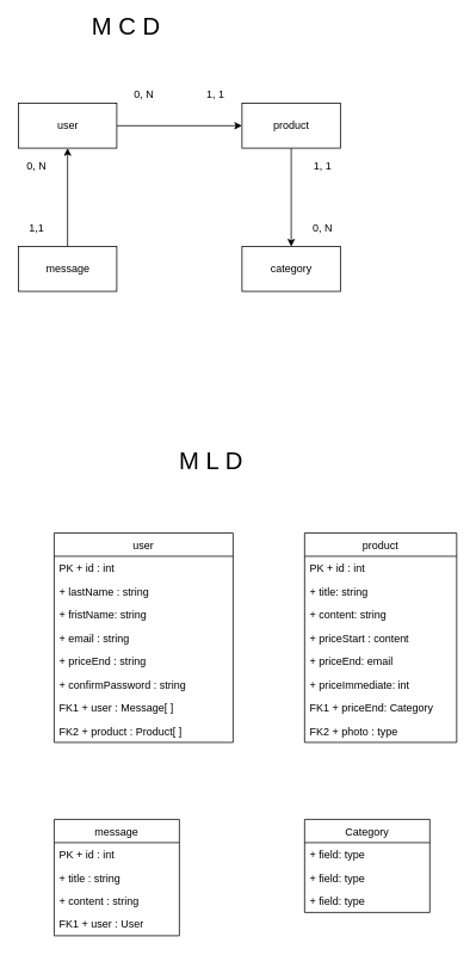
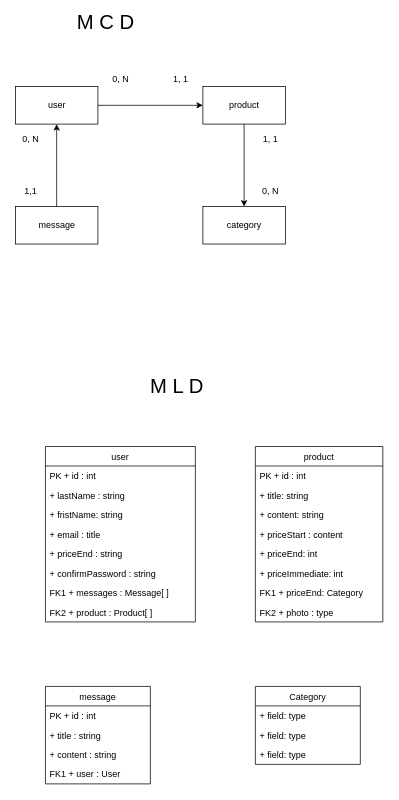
  <mxCell id="0" />
  <mxCell id="1" parent="0" />
  <mxCell id="2" style="edgeStyle=orthogonalEdgeStyle;rounded=0;orthogonalLoop=1;jettySize=auto;html=1;" edge="1" parent="1" source="3" target="7"><mxGeometry relative="1" as="geometry" /></mxCell>
  <mxCell id="3" value="user" style="html=1;" vertex="1" parent="1"><mxGeometry x="20" y="115" width="110" height="50" as="geometry" /></mxCell>
  <mxCell id="4" value="&lt;font style=&quot;font-size: 27px&quot;&gt;M C D&lt;/font&gt;" style="text;html=1;align=center;verticalAlign=middle;resizable=0;points=[];autosize=1;" vertex="1" parent="1"><mxGeometry x="95" y="20" width="90" height="20" as="geometry" /></mxCell>
  <mxCell id="5" value="category" style="html=1;" vertex="1" parent="1"><mxGeometry x="270" y="275" width="110" height="50" as="geometry" /></mxCell>
  <mxCell id="6" style="edgeStyle=orthogonalEdgeStyle;rounded=0;orthogonalLoop=1;jettySize=auto;html=1;" edge="1" parent="1" source="7" target="5"><mxGeometry relative="1" as="geometry" /></mxCell>
  <mxCell id="7" value="product" style="html=1;" vertex="1" parent="1"><mxGeometry x="270" y="115" width="110" height="50" as="geometry" /></mxCell>
  <mxCell id="8" style="edgeStyle=orthogonalEdgeStyle;rounded=0;orthogonalLoop=1;jettySize=auto;html=1;exitX=0.5;exitY=0;exitDx=0;exitDy=0;entryX=0.5;entryY=1;entryDx=0;entryDy=0;" edge="1" parent="1" source="9" target="3"><mxGeometry relative="1" as="geometry" /></mxCell>
  <mxCell id="9" value="message" style="html=1;" vertex="1" parent="1"><mxGeometry x="20" y="275" width="110" height="50" as="geometry" /></mxCell>
  <mxCell id="10" value="1,1" style="text;html=1;align=center;verticalAlign=middle;resizable=0;points=[];autosize=1;" vertex="1" parent="1"><mxGeometry x="25" y="245" width="30" height="20" as="geometry" /></mxCell>
  <mxCell id="11" value="0, N" style="text;html=1;align=center;verticalAlign=middle;resizable=0;points=[];autosize=1;" vertex="1" parent="1"><mxGeometry x="20" y="175" width="40" height="20" as="geometry" /></mxCell>
  <mxCell id="12" value="0, N" style="text;html=1;align=center;verticalAlign=middle;resizable=0;points=[];autosize=1;" vertex="1" parent="1"><mxGeometry x="140" y="95" width="40" height="20" as="geometry" /></mxCell>
  <mxCell id="13" value="1, 1" style="text;html=1;align=center;verticalAlign=middle;resizable=0;points=[];autosize=1;" vertex="1" parent="1"><mxGeometry x="220" y="95" width="40" height="20" as="geometry" /></mxCell>
  <mxCell id="14" value="1, 1" style="text;html=1;align=center;verticalAlign=middle;resizable=0;points=[];autosize=1;" vertex="1" parent="1"><mxGeometry x="340" y="175" width="40" height="20" as="geometry" /></mxCell>
  <mxCell id="15" value="0, N" style="text;html=1;align=center;verticalAlign=middle;resizable=0;points=[];autosize=1;" vertex="1" parent="1"><mxGeometry x="340" y="245" width="40" height="20" as="geometry" /></mxCell>
  <mxCell id="16" value="user" style="swimlane;fontStyle=0;childLayout=stackLayout;horizontal=1;startSize=26;fillColor=none;horizontalStack=0;resizeParent=1;resizeParentMax=0;resizeLast=0;collapsible=1;marginBottom=0;" vertex="1" parent="1"><mxGeometry x="60" y="595" width="200" height="234" as="geometry" /></mxCell>
  <mxCell id="17" value="PK + id : int" style="text;strokeColor=none;fillColor=none;align=left;verticalAlign=top;spacingLeft=4;spacingRight=4;overflow=hidden;rotatable=0;points=[[0,0.5],[1,0.5]];portConstraint=eastwest;" vertex="1" parent="16"><mxGeometry y="26" width="200" height="26" as="geometry" /></mxCell>
  <mxCell id="18" value="+ lastName : string" style="text;strokeColor=none;fillColor=none;align=left;verticalAlign=top;spacingLeft=4;spacingRight=4;overflow=hidden;rotatable=0;points=[[0,0.5],[1,0.5]];portConstraint=eastwest;" vertex="1" parent="16"><mxGeometry y="52" width="200" height="26" as="geometry" /></mxCell>
  <mxCell id="19" value="+ fristName: string" style="text;strokeColor=none;fillColor=none;align=left;verticalAlign=top;spacingLeft=4;spacingRight=4;overflow=hidden;rotatable=0;points=[[0,0.5],[1,0.5]];portConstraint=eastwest;" vertex="1" parent="16"><mxGeometry y="78" width="200" height="26" as="geometry" /></mxCell>
- <mxCell id="20" value="+ email : string" style="text;strokeColor=none;fillColor=none;align=left;verticalAlign=top;spacingLeft=4;spacingRight=4;overflow=hidden;rotatable=0;points=[[0,0.5],[1,0.5]];portConstraint=eastwest;" vertex="1" parent="16"><mxGeometry y="104" width="200" height="26" as="geometry" /></mxCell>
+ <mxCell id="20" value="+ email : title" style="text;strokeColor=none;fillColor=none;align=left;verticalAlign=top;spacingLeft=4;spacingRight=4;overflow=hidden;rotatable=0;points=[[0,0.5],[1,0.5]];portConstraint=eastwest;" vertex="1" parent="16"><mxGeometry y="104" width="200" height="26" as="geometry" /></mxCell>
  <mxCell id="21" value="+ priceEnd : string" style="text;strokeColor=none;fillColor=none;align=left;verticalAlign=top;spacingLeft=4;spacingRight=4;overflow=hidden;rotatable=0;points=[[0,0.5],[1,0.5]];portConstraint=eastwest;" vertex="1" parent="16"><mxGeometry y="130" width="200" height="26" as="geometry" /></mxCell>
  <mxCell id="22" value="+ confirmPassword : string" style="text;strokeColor=none;fillColor=none;align=left;verticalAlign=top;spacingLeft=4;spacingRight=4;overflow=hidden;rotatable=0;points=[[0,0.5],[1,0.5]];portConstraint=eastwest;" vertex="1" parent="16"><mxGeometry y="156" width="200" height="26" as="geometry" /></mxCell>
- <mxCell id="23" value="FK1 + user : Message[ ]" style="text;strokeColor=none;fillColor=none;align=left;verticalAlign=top;spacingLeft=4;spacingRight=4;overflow=hidden;rotatable=0;points=[[0,0.5],[1,0.5]];portConstraint=eastwest;" vertex="1" parent="16"><mxGeometry y="182" width="200" height="26" as="geometry" /></mxCell>
+ <mxCell id="23" value="FK1 + messages : Message[ ]" style="text;strokeColor=none;fillColor=none;align=left;verticalAlign=top;spacingLeft=4;spacingRight=4;overflow=hidden;rotatable=0;points=[[0,0.5],[1,0.5]];portConstraint=eastwest;" vertex="1" parent="16"><mxGeometry y="182" width="200" height="26" as="geometry" /></mxCell>
  <mxCell id="24" value="FK2 + product : Product[ ]" style="text;strokeColor=none;fillColor=none;align=left;verticalAlign=top;spacingLeft=4;spacingRight=4;overflow=hidden;rotatable=0;points=[[0,0.5],[1,0.5]];portConstraint=eastwest;" vertex="1" parent="16"><mxGeometry y="208" width="200" height="26" as="geometry" /></mxCell>
  <mxCell id="25" value="&lt;font style=&quot;font-size: 27px&quot;&gt;M L D&lt;/font&gt;" style="text;html=1;align=center;verticalAlign=middle;resizable=0;points=[];autosize=1;" vertex="1" parent="1"><mxGeometry x="190" y="505" width="90" height="20" as="geometry" /></mxCell>
  <mxCell id="26" value="Category" style="swimlane;fontStyle=0;childLayout=stackLayout;horizontal=1;startSize=26;fillColor=none;horizontalStack=0;resizeParent=1;resizeParentMax=0;resizeLast=0;collapsible=1;marginBottom=0;" vertex="1" parent="1"><mxGeometry x="340" y="915" width="140" height="104" as="geometry" /></mxCell>
  <mxCell id="27" value="+ field: type" style="text;strokeColor=none;fillColor=none;align=left;verticalAlign=top;spacingLeft=4;spacingRight=4;overflow=hidden;rotatable=0;points=[[0,0.5],[1,0.5]];portConstraint=eastwest;" vertex="1" parent="26"><mxGeometry y="26" width="140" height="26" as="geometry" /></mxCell>
  <mxCell id="28" value="+ field: type" style="text;strokeColor=none;fillColor=none;align=left;verticalAlign=top;spacingLeft=4;spacingRight=4;overflow=hidden;rotatable=0;points=[[0,0.5],[1,0.5]];portConstraint=eastwest;" vertex="1" parent="26"><mxGeometry y="52" width="140" height="26" as="geometry" /></mxCell>
  <mxCell id="29" value="+ field: type" style="text;strokeColor=none;fillColor=none;align=left;verticalAlign=top;spacingLeft=4;spacingRight=4;overflow=hidden;rotatable=0;points=[[0,0.5],[1,0.5]];portConstraint=eastwest;" vertex="1" parent="26"><mxGeometry y="78" width="140" height="26" as="geometry" /></mxCell>
  <mxCell id="30" value="message" style="swimlane;fontStyle=0;childLayout=stackLayout;horizontal=1;startSize=26;fillColor=none;horizontalStack=0;resizeParent=1;resizeParentMax=0;resizeLast=0;collapsible=1;marginBottom=0;" vertex="1" parent="1"><mxGeometry x="60" y="915" width="140" height="130" as="geometry" /></mxCell>
  <mxCell id="31" value="PK + id : int" style="text;strokeColor=none;fillColor=none;align=left;verticalAlign=top;spacingLeft=4;spacingRight=4;overflow=hidden;rotatable=0;points=[[0,0.5],[1,0.5]];portConstraint=eastwest;" vertex="1" parent="30"><mxGeometry y="26" width="140" height="26" as="geometry" /></mxCell>
  <mxCell id="32" value="+ title : string" style="text;strokeColor=none;fillColor=none;align=left;verticalAlign=top;spacingLeft=4;spacingRight=4;overflow=hidden;rotatable=0;points=[[0,0.5],[1,0.5]];portConstraint=eastwest;" vertex="1" parent="30"><mxGeometry y="52" width="140" height="26" as="geometry" /></mxCell>
  <mxCell id="33" value="+ content : string" style="text;strokeColor=none;fillColor=none;align=left;verticalAlign=top;spacingLeft=4;spacingRight=4;overflow=hidden;rotatable=0;points=[[0,0.5],[1,0.5]];portConstraint=eastwest;" vertex="1" parent="30"><mxGeometry y="78" width="140" height="26" as="geometry" /></mxCell>
  <mxCell id="34" value="FK1 + user : User" style="text;strokeColor=none;fillColor=none;align=left;verticalAlign=top;spacingLeft=4;spacingRight=4;overflow=hidden;rotatable=0;points=[[0,0.5],[1,0.5]];portConstraint=eastwest;" vertex="1" parent="30"><mxGeometry y="104" width="140" height="26" as="geometry" /></mxCell>
  <mxCell id="35" value="product" style="swimlane;fontStyle=0;childLayout=stackLayout;horizontal=1;startSize=26;fillColor=none;horizontalStack=0;resizeParent=1;resizeParentMax=0;resizeLast=0;collapsible=1;marginBottom=0;" vertex="1" parent="1"><mxGeometry x="340" y="595" width="170" height="234" as="geometry" /></mxCell>
  <mxCell id="36" value="PK + id : int" style="text;strokeColor=none;fillColor=none;align=left;verticalAlign=top;spacingLeft=4;spacingRight=4;overflow=hidden;rotatable=0;points=[[0,0.5],[1,0.5]];portConstraint=eastwest;" vertex="1" parent="35"><mxGeometry y="26" width="170" height="26" as="geometry" /></mxCell>
  <mxCell id="37" value="+ title: string" style="text;strokeColor=none;fillColor=none;align=left;verticalAlign=top;spacingLeft=4;spacingRight=4;overflow=hidden;rotatable=0;points=[[0,0.5],[1,0.5]];portConstraint=eastwest;" vertex="1" parent="35"><mxGeometry y="52" width="170" height="26" as="geometry" /></mxCell>
  <mxCell id="38" value="+ content: string" style="text;strokeColor=none;fillColor=none;align=left;verticalAlign=top;spacingLeft=4;spacingRight=4;overflow=hidden;rotatable=0;points=[[0,0.5],[1,0.5]];portConstraint=eastwest;" vertex="1" parent="35"><mxGeometry y="78" width="170" height="26" as="geometry" /></mxCell>
  <mxCell id="39" value="+ priceStart : content" style="text;strokeColor=none;fillColor=none;align=left;verticalAlign=top;spacingLeft=4;spacingRight=4;overflow=hidden;rotatable=0;points=[[0,0.5],[1,0.5]];portConstraint=eastwest;" vertex="1" parent="35"><mxGeometry y="104" width="170" height="26" as="geometry" /></mxCell>
- <mxCell id="40" value="+ priceEnd: email" style="text;strokeColor=none;fillColor=none;align=left;verticalAlign=top;spacingLeft=4;spacingRight=4;overflow=hidden;rotatable=0;points=[[0,0.5],[1,0.5]];portConstraint=eastwest;" vertex="1" parent="35"><mxGeometry y="130" width="170" height="26" as="geometry" /></mxCell>
+ <mxCell id="40" value="+ priceEnd: int" style="text;strokeColor=none;fillColor=none;align=left;verticalAlign=top;spacingLeft=4;spacingRight=4;overflow=hidden;rotatable=0;points=[[0,0.5],[1,0.5]];portConstraint=eastwest;" vertex="1" parent="35"><mxGeometry y="130" width="170" height="26" as="geometry" /></mxCell>
  <mxCell id="41" value="+ priceImmediate: int" style="text;strokeColor=none;fillColor=none;align=left;verticalAlign=top;spacingLeft=4;spacingRight=4;overflow=hidden;rotatable=0;points=[[0,0.5],[1,0.5]];portConstraint=eastwest;" vertex="1" parent="35"><mxGeometry y="156" width="170" height="26" as="geometry" /></mxCell>
  <mxCell id="42" value="FK1 + priceEnd: Category  " style="text;strokeColor=none;fillColor=none;align=left;verticalAlign=top;spacingLeft=4;spacingRight=4;overflow=hidden;rotatable=0;points=[[0,0.5],[1,0.5]];portConstraint=eastwest;" vertex="1" parent="35"><mxGeometry y="182" width="170" height="26" as="geometry" /></mxCell>
  <mxCell id="43" value="FK2 + photo : type" style="text;strokeColor=none;fillColor=none;align=left;verticalAlign=top;spacingLeft=4;spacingRight=4;overflow=hidden;rotatable=0;points=[[0,0.5],[1,0.5]];portConstraint=eastwest;" vertex="1" parent="35"><mxGeometry y="208" width="170" height="26" as="geometry" /></mxCell>
